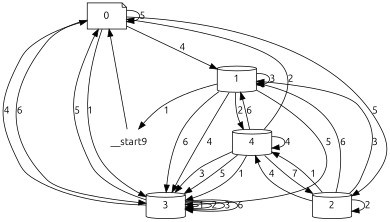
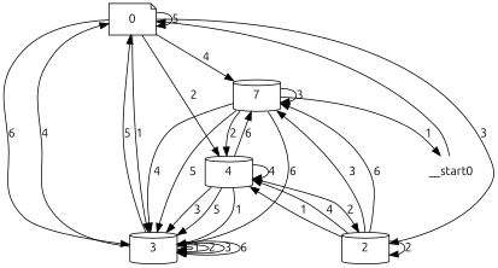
  digraph {
    fontname=Ubuntu
    node [fontname=Ubuntu shape=cylinder]
    edge [fontname=Ubuntu]
    n1 [label=0 shape=note]
-   n2 [label=1]
+   n2 [label=7]
    n3 [label=2]
    n4 [label=3]
    n5 [label=4]
-   __start0 [shape=none label=__start9]
+   __start0 [shape=none]
    n1 -> n1 [label=5]
    n1 -> n2 [label=4]
-   n1 -> n3 [label=5]
+   n1 -> n3 [label=3]
    n1 -> n4 [label=1]
    n1 -> n4 [label=6]
-   n5 -> n1 [label=2]
+   n1 -> n5 [label=2]
    n2 -> n2 [label=3]
    n2 -> n4 [label=4]
    n2 -> n4 [label=5]
    n2 -> n4 [label=6]
    n2 -> n5 [label=2]
    n2 -> __start0 [label=1]
    n3 -> n2 [label=3]
    n3 -> n2 [label=6]
    n3 -> n3 [label=2]
    n3 -> n5 [label=1]
    n3 -> n5 [label=4]
    n4 -> n1 [label=4]
    n4 -> n1 [label=5]
    n4 -> n4 [label=1]
    n4 -> n4 [label=2]
    n4 -> n4 [label=3]
    n4 -> n4 [label=6]
    n5 -> n2 [label=6]
-   n5 -> n3 [label=7]
+   n5 -> n3 [label=2]
    n5 -> n4 [label=1]
    n5 -> n4 [label=3]
    n5 -> n4 [label=5]
    n5 -> n5 [label=4]
    __start0 -> n1
  }
